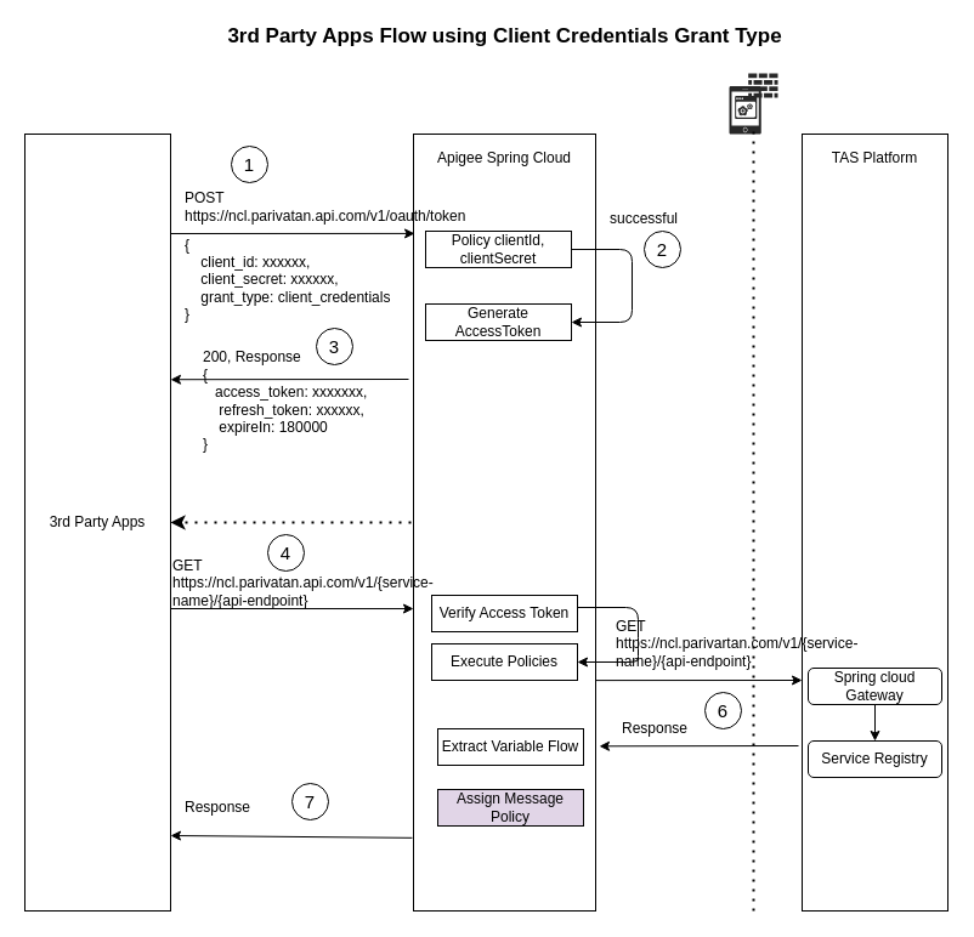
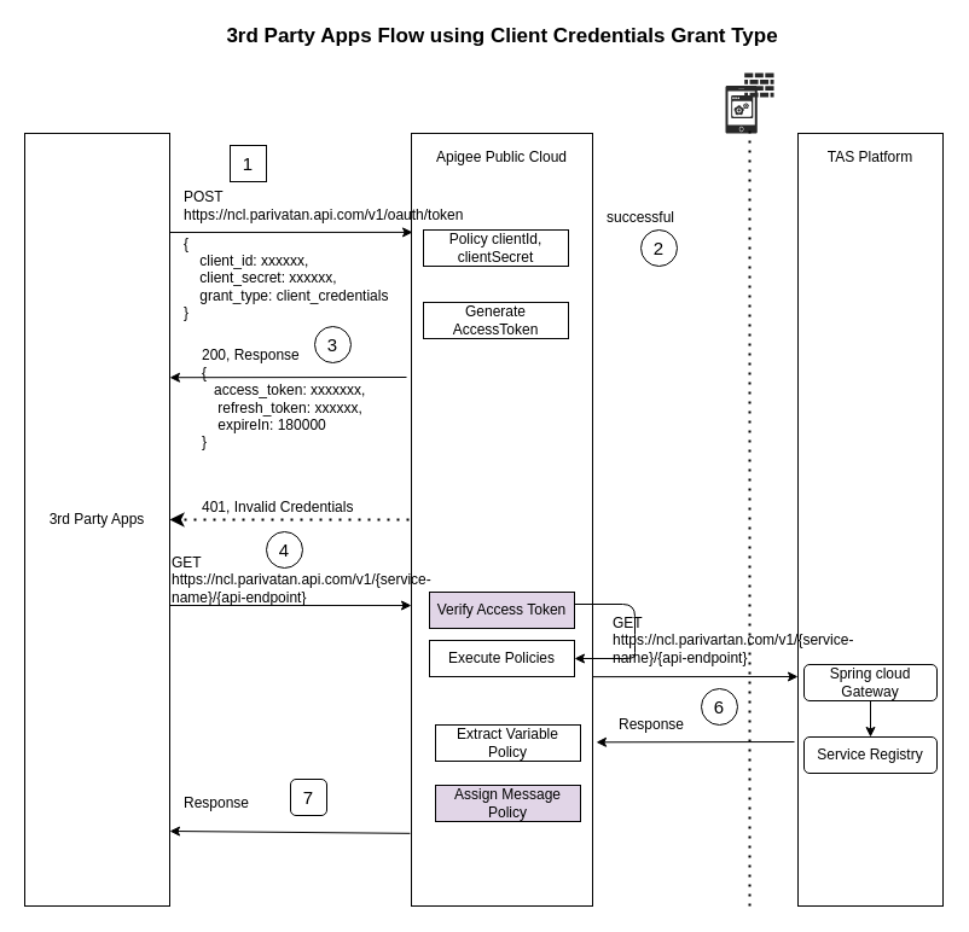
  <mxCell id="0" />
  <mxCell id="1" parent="0" />
  <mxCell id="2" value="3rd Party Apps" style="rounded=0;whiteSpace=wrap;html=1;" vertex="1" parent="1"><mxGeometry x="20" y="110" width="120" height="640" as="geometry" /></mxCell>
  <mxCell id="3" value="" style="rounded=0;whiteSpace=wrap;html=1;" vertex="1" parent="1"><mxGeometry x="340" y="110" width="150" height="640" as="geometry" /></mxCell>
- <mxCell id="4" value="Apigee Spring Cloud" style="text;html=1;strokeColor=none;fillColor=none;align=center;verticalAlign=middle;whiteSpace=wrap;rounded=0;" vertex="1" parent="1"><mxGeometry x="350" y="120" width="130" height="20" as="geometry" /></mxCell>
+ <mxCell id="4" value="Apigee Public Cloud" style="text;html=1;strokeColor=none;fillColor=none;align=center;verticalAlign=middle;whiteSpace=wrap;rounded=0;" vertex="1" parent="1"><mxGeometry x="350" y="120" width="130" height="20" as="geometry" /></mxCell>
  <mxCell id="5" value="" style="rounded=0;whiteSpace=wrap;html=1;" vertex="1" parent="1"><mxGeometry x="660" y="110" width="120" height="640" as="geometry" /></mxCell>
  <mxCell id="6" value="TAS Platform" style="text;html=1;strokeColor=none;fillColor=none;align=center;verticalAlign=middle;whiteSpace=wrap;rounded=0;" vertex="1" parent="1"><mxGeometry x="670" y="120" width="100" height="20" as="geometry" /></mxCell>
  <mxCell id="7" value="" style="verticalLabelPosition=bottom;html=1;fillColor=#282828;strokeColor=none;verticalAlign=top;pointerEvents=1;align=center;shape=mxgraph.cisco_safe.security_icons.waf;" vertex="1" parent="1"><mxGeometry x="600" y="60" width="40" height="50" as="geometry" /></mxCell>
  <mxCell id="8" value="" style="endArrow=none;dashed=1;html=1;dashPattern=1 3;strokeWidth=2;" edge="1" parent="1"><mxGeometry width="50" height="50" relative="1" as="geometry"><mxPoint x="620" y="750" as="sourcePoint" /><mxPoint x="620" y="105" as="targetPoint" /><Array as="points" /></mxGeometry></mxCell>
  <mxCell id="9" value="Spring cloud Gateway" style="rounded=1;whiteSpace=wrap;html=1;" vertex="1" parent="1"><mxGeometry x="665" y="550" width="110" height="30" as="geometry" /></mxCell>
  <mxCell id="10" value="" style="endArrow=classic;html=1;entryX=0.007;entryY=0.128;entryDx=0;entryDy=0;entryPerimeter=0;" edge="1" parent="1" target="3"><mxGeometry width="50" height="50" relative="1" as="geometry"><mxPoint x="140" y="192" as="sourcePoint" /><mxPoint x="430" y="360" as="targetPoint" /></mxGeometry></mxCell>
  <mxCell id="11" value="POST&lt;br&gt;https://ncl.parivatan.api.com/v1/oauth/token" style="text;html=1;strokeColor=none;fillColor=none;align=left;verticalAlign=middle;whiteSpace=wrap;rounded=0;" vertex="1" parent="1"><mxGeometry x="150" y="150" width="180" height="40" as="geometry" /></mxCell>
  <mxCell id="12" value="{&lt;br&gt;&amp;nbsp; &amp;nbsp; client_id: xxxxxx,&lt;br&gt;&amp;nbsp; &amp;nbsp; client_secret: xxxxxx,&lt;br&gt;&amp;nbsp; &amp;nbsp; grant_type: client_credentials&lt;br&gt;}" style="text;html=1;strokeColor=none;fillColor=none;align=left;verticalAlign=middle;whiteSpace=wrap;rounded=0;" vertex="1" parent="1"><mxGeometry x="150" y="210" width="180" height="40" as="geometry" /></mxCell>
  <mxCell id="13" value="Policy clientId, clientSecret" style="rounded=0;whiteSpace=wrap;html=1;" vertex="1" parent="1"><mxGeometry x="350" y="190" width="120" height="30" as="geometry" /></mxCell>
  <mxCell id="14" value="Generate AccessToken" style="rounded=0;whiteSpace=wrap;html=1;" vertex="1" parent="1"><mxGeometry x="350" y="250" width="120" height="30" as="geometry" /></mxCell>
- <mxCell id="15" value="" style="endArrow=classic;html=1;exitX=1;exitY=0.5;exitDx=0;exitDy=0;entryX=1;entryY=0.5;entryDx=0;entryDy=0;" edge="1" parent="1" source="13" target="14"><mxGeometry width="50" height="50" relative="1" as="geometry"><mxPoint x="380" y="370" as="sourcePoint" /><mxPoint x="520" y="270" as="targetPoint" /><Array as="points"><mxPoint x="520" y="205" /><mxPoint x="520" y="265" /></Array></mxGeometry></mxCell>
  <mxCell id="16" value="successful" style="text;html=1;strokeColor=none;fillColor=none;align=left;verticalAlign=middle;whiteSpace=wrap;rounded=0;" vertex="1" parent="1"><mxGeometry x="500" y="170" width="70" height="20" as="geometry" /></mxCell>
  <mxCell id="17" value="" style="endArrow=classic;dashed=1;html=1;dashPattern=1 3;strokeWidth=2;entryX=1;entryY=0.5;entryDx=0;entryDy=0;" edge="1" parent="1" target="2"><mxGeometry width="50" height="50" relative="1" as="geometry"><mxPoint x="338" y="430" as="sourcePoint" /><mxPoint x="160" y="500" as="targetPoint" /></mxGeometry></mxCell>
  <mxCell id="18" value="" style="endArrow=classic;html=1;entryX=1;entryY=0.316;entryDx=0;entryDy=0;entryPerimeter=0;" edge="1" parent="1" target="2"><mxGeometry width="50" height="50" relative="1" as="geometry"><mxPoint x="336" y="312" as="sourcePoint" /><mxPoint x="430" y="330" as="targetPoint" /></mxGeometry></mxCell>
  <mxCell id="19" value="200, Response&lt;br&gt;{&lt;br&gt;&amp;nbsp; &amp;nbsp;access_token: xxxxxxx,&lt;br&gt;&amp;nbsp; &amp;nbsp; refresh_token: xxxxxx,&lt;br&gt;&amp;nbsp; &amp;nbsp; expireIn: 180000&lt;br&gt;}" style="text;html=1;strokeColor=none;fillColor=none;align=left;verticalAlign=middle;whiteSpace=wrap;rounded=0;" vertex="1" parent="1"><mxGeometry x="165" y="320" width="150" height="20" as="geometry" /></mxCell>
- <mxCell id="21" value="&lt;font style=&quot;font-size: 15px&quot;&gt;1&lt;/font&gt;" style="ellipse;whiteSpace=wrap;html=1;" vertex="1" parent="1"><mxGeometry x="190" y="120" width="30" height="30" as="geometry" /></mxCell>
+ <mxCell id="20" value="401, Invalid Credentials" style="text;html=1;strokeColor=none;fillColor=none;align=left;verticalAlign=middle;whiteSpace=wrap;rounded=0;" vertex="1" parent="1"><mxGeometry x="165" y="410" width="150" height="20" as="geometry" /></mxCell>
+ <mxCell id="21" value="&lt;font style=&quot;font-size: 15px&quot;&gt;1&lt;/font&gt;" style="whiteSpace=wrap;html=1;rounded=0;" vertex="1" parent="1"><mxGeometry x="190" y="120" width="30" height="30" as="geometry" /></mxCell>
  <mxCell id="22" value="&lt;font style=&quot;font-size: 15px&quot;&gt;2&lt;/font&gt;" style="ellipse;whiteSpace=wrap;html=1;" vertex="1" parent="1"><mxGeometry x="530" y="190" width="30" height="30" as="geometry" /></mxCell>
  <mxCell id="23" value="&lt;font style=&quot;font-size: 15px&quot;&gt;3&lt;/font&gt;" style="ellipse;whiteSpace=wrap;html=1;" vertex="1" parent="1"><mxGeometry x="260" y="270" width="30" height="30" as="geometry" /></mxCell>
  <mxCell id="24" value="&lt;font style=&quot;font-size: 15px&quot;&gt;4&lt;/font&gt;" style="ellipse;whiteSpace=wrap;html=1;" vertex="1" parent="1"><mxGeometry x="220" y="440" width="30" height="30" as="geometry" /></mxCell>
  <mxCell id="25" value="" style="endArrow=classic;html=1;entryX=0;entryY=0.611;entryDx=0;entryDy=0;entryPerimeter=0;" edge="1" parent="1" target="3"><mxGeometry width="50" height="50" relative="1" as="geometry"><mxPoint x="140" y="501" as="sourcePoint" /><mxPoint x="190" y="280" as="targetPoint" /></mxGeometry></mxCell>
- <mxCell id="26" value="Verify Access Token" style="rounded=0;whiteSpace=wrap;html=1;" vertex="1" parent="1"><mxGeometry x="355" y="490" width="120" height="30" as="geometry" /></mxCell>
+ <mxCell id="26" value="Verify Access Token" style="rounded=0;whiteSpace=wrap;html=1;fillColor=#e1d5e7;" vertex="1" parent="1"><mxGeometry x="355" y="490" width="120" height="30" as="geometry" /></mxCell>
  <mxCell id="27" value="Execute Policies" style="rounded=0;whiteSpace=wrap;html=1;" vertex="1" parent="1"><mxGeometry x="355" y="530" width="120" height="30" as="geometry" /></mxCell>
  <mxCell id="28" value="" style="endArrow=classic;html=1;exitX=1;exitY=0.5;exitDx=0;exitDy=0;entryX=1;entryY=0.5;entryDx=0;entryDy=0;" edge="1" parent="1" target="27"><mxGeometry width="50" height="50" relative="1" as="geometry"><mxPoint x="475" y="500" as="sourcePoint" /><mxPoint x="475" y="560" as="targetPoint" /><Array as="points"><mxPoint x="525" y="500" /><mxPoint x="525" y="535" /><mxPoint x="525" y="545" /></Array></mxGeometry></mxCell>
  <mxCell id="29" value="" style="endArrow=classic;html=1;" edge="1" parent="1"><mxGeometry width="50" height="50" relative="1" as="geometry"><mxPoint x="490" y="560.12" as="sourcePoint" /><mxPoint x="660" y="560" as="targetPoint" /></mxGeometry></mxCell>
  <mxCell id="30" value="GET&lt;br&gt;https://ncl.parivatan.api.com/v1/{service-name}/{api-endpoint}" style="text;html=1;strokeColor=none;fillColor=none;align=left;verticalAlign=middle;whiteSpace=wrap;rounded=0;" vertex="1" parent="1"><mxGeometry x="140" y="460" width="180" height="40" as="geometry" /></mxCell>
  <mxCell id="31" value="Service Registry" style="rounded=1;whiteSpace=wrap;html=1;" vertex="1" parent="1"><mxGeometry x="665" y="610" width="110" height="30" as="geometry" /></mxCell>
  <mxCell id="32" value="" style="endArrow=classic;html=1;entryX=0.5;entryY=0;entryDx=0;entryDy=0;" edge="1" parent="1" target="31"><mxGeometry width="50" height="50" relative="1" as="geometry"><mxPoint x="720" y="580" as="sourcePoint" /><mxPoint x="190" y="670" as="targetPoint" /></mxGeometry></mxCell>
  <mxCell id="33" value="" style="endArrow=classic;html=1;entryX=1.02;entryY=0.788;entryDx=0;entryDy=0;entryPerimeter=0;" edge="1" parent="1" target="3"><mxGeometry width="50" height="50" relative="1" as="geometry"><mxPoint x="657" y="614" as="sourcePoint" /><mxPoint x="670" y="570" as="targetPoint" /></mxGeometry></mxCell>
  <mxCell id="34" value="Response" style="text;html=1;strokeColor=none;fillColor=none;align=left;verticalAlign=middle;whiteSpace=wrap;rounded=0;" vertex="1" parent="1"><mxGeometry x="510" y="590" width="70" height="20" as="geometry" /></mxCell>
  <mxCell id="35" value="&lt;font style=&quot;font-size: 15px&quot;&gt;6&lt;/font&gt;" style="ellipse;whiteSpace=wrap;html=1;" vertex="1" parent="1"><mxGeometry x="580" y="570" width="30" height="30" as="geometry" /></mxCell>
  <mxCell id="36" value="" style="endArrow=classic;html=1;exitX=-0.007;exitY=0.906;exitDx=0;exitDy=0;exitPerimeter=0;" edge="1" parent="1" source="3"><mxGeometry width="50" height="50" relative="1" as="geometry"><mxPoint x="340" y="650" as="sourcePoint" /><mxPoint x="140" y="688" as="targetPoint" /></mxGeometry></mxCell>
- <mxCell id="37" value="&lt;font style=&quot;font-size: 15px&quot;&gt;7&lt;/font&gt;" style="ellipse;whiteSpace=wrap;html=1;" vertex="1" parent="1"><mxGeometry x="240" y="645" width="30" height="30" as="geometry" /></mxCell>
+ <mxCell id="37" value="&lt;font style=&quot;font-size: 15px&quot;&gt;7&lt;/font&gt;" style="whiteSpace=wrap;html=1;rounded=1;" vertex="1" parent="1"><mxGeometry x="240" y="645" width="30" height="30" as="geometry" /></mxCell>
  <mxCell id="38" value="Response" style="text;html=1;strokeColor=none;fillColor=none;align=left;verticalAlign=middle;whiteSpace=wrap;rounded=0;" vertex="1" parent="1"><mxGeometry x="150" y="655" width="70" height="20" as="geometry" /></mxCell>
- <mxCell id="39" value="Extract Variable Flow" style="rounded=0;whiteSpace=wrap;html=1;" vertex="1" parent="1"><mxGeometry x="360" y="600" width="120" height="30" as="geometry" /></mxCell>
+ <mxCell id="39" value="Extract Variable Policy" style="rounded=0;whiteSpace=wrap;html=1;" vertex="1" parent="1"><mxGeometry x="360" y="600" width="120" height="30" as="geometry" /></mxCell>
  <mxCell id="40" value="Assign Message Policy" style="rounded=0;whiteSpace=wrap;html=1;fillColor=#e1d5e7;" vertex="1" parent="1"><mxGeometry x="360" y="650" width="120" height="30" as="geometry" /></mxCell>
  <mxCell id="41" value="&lt;font style=&quot;font-size: 17px&quot;&gt;&lt;b&gt;3rd Party Apps Flow using Client Credentials Grant Type&lt;/b&gt;&lt;/font&gt;" style="text;html=1;strokeColor=none;fillColor=none;align=center;verticalAlign=middle;whiteSpace=wrap;rounded=0;" vertex="1" parent="1"><mxGeometry x="177.5" y="20" width="475" height="20" as="geometry" /></mxCell>
  <mxCell id="42" value="GET&lt;br&gt;https://ncl.parivartan.com/v1/{service-name}/{api-endpoint}" style="text;html=1;strokeColor=none;fillColor=none;align=left;verticalAlign=middle;whiteSpace=wrap;rounded=0;" vertex="1" parent="1"><mxGeometry x="505" y="510" width="180" height="40" as="geometry" /></mxCell>
